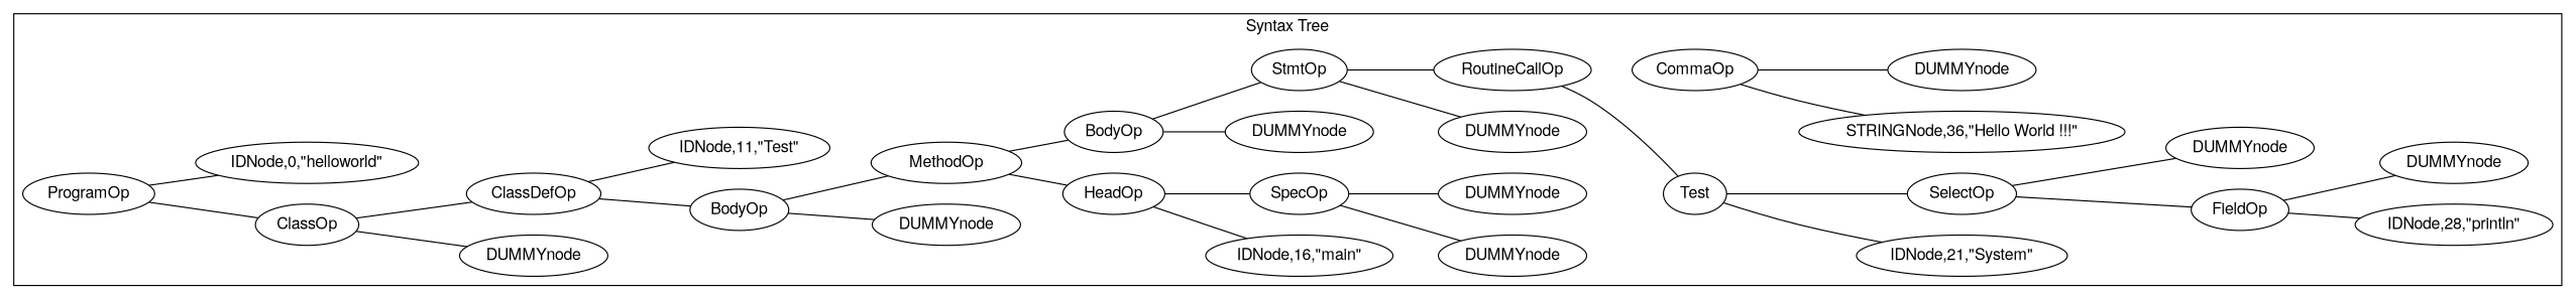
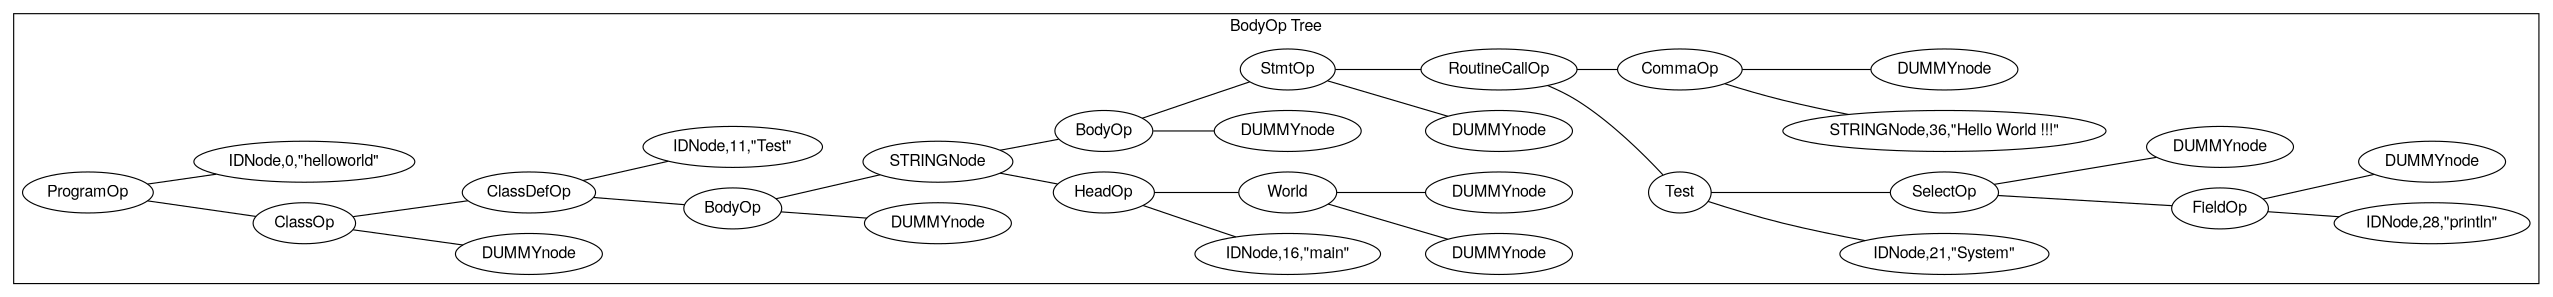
  graph {
    fontname="Helvetica,Arial,sans-serif"
    rankdir=LR
    node [fontname="Helvetica,Arial,sans-serif"]
    edge [fontname="Helvetica,Arial,sans-serif"]
    n1 [label=ProgramOp]
    n2 [label=ClassOp]
    n3 [label="IDNode,0,\"helloworld\""]
    n4 [label=DUMMYnode]
    n5 [label=ClassDefOp]
    n6 [label=BodyOp]
    n7 [label="IDNode,11,\"Test\""]
    n8 [label=DUMMYnode]
-   n9 [label=MethodOp]
+   n9 [label=STRINGNode]
    n10 [label=HeadOp]
    n11 [label=BodyOp]
    n12 [label="IDNode,16,\"main\""]
-   n13 [label=SpecOp]
+   n13 [label=World]
    n14 [label=DUMMYnode]
    n15 [label=DUMMYnode]
    n16 [label=DUMMYnode]
    n17 [label=StmtOp]
    n18 [label=DUMMYnode]
    n19 [label=RoutineCallOp]
    n20 [label=Test]
    n21 [label=CommaOp]
    n22 [label="IDNode,21,\"System\""]
    n23 [label=SelectOp]
    n24 [label=FieldOp]
    n25 [label=DUMMYnode]
    n26 [label="IDNode,28,\"println\""]
    n27 [label=DUMMYnode]
    n28 [label="STRINGNode,36,\"Hello World !!!\""]
    n29 [label=DUMMYnode]
    subgraph cluster_1 {
-     label="Syntax Tree"
+     label="BodyOp Tree"
      n1
      n2
      n3
      n4
      n5
      n6
      n7
      n8
      n9
      n10
      n11
      n12
      n13
      n14
      n15
      n16
      n17
      n18
      n19
      n20
      n21
      n22
      n23
      n24
      n25
      n26
      n27
      n28
      n29
    }
    n1 -- n2
    n1 -- n3
    n2 -- n4
    n2 -- n5
    n5 -- n6
    n5 -- n7
    n6 -- n8
    n6 -- n9
    n9 -- n10
    n9 -- n11
    n10 -- n12
    n10 -- n13
    n11 -- n16
    n11 -- n17
    n13 -- n14
    n13 -- n15
    n17 -- n18
    n17 -- n19
    n19 -- n20
+   n19 -- n21
    n20 -- n22
    n20 -- n23
    n21 -- n28
    n21 -- n29
    n23 -- n24
    n23 -- n25
    n24 -- n26
    n24 -- n27
  }
